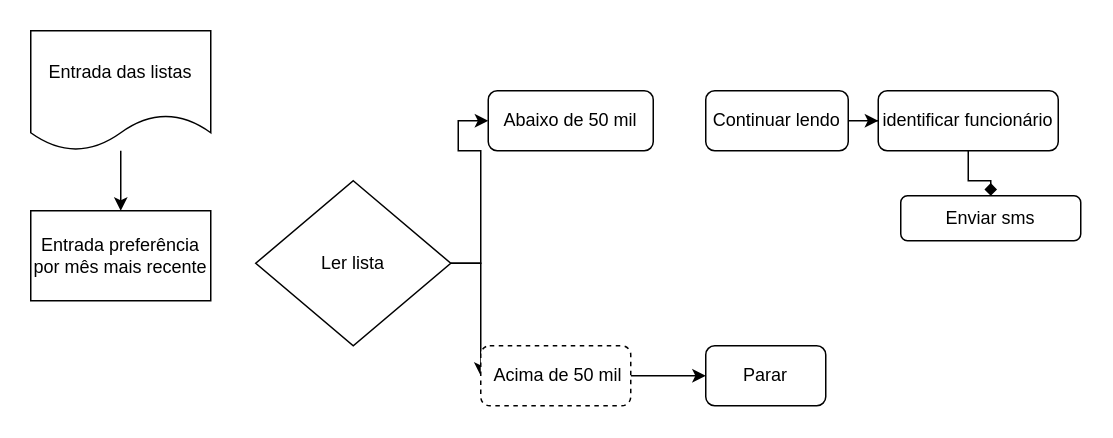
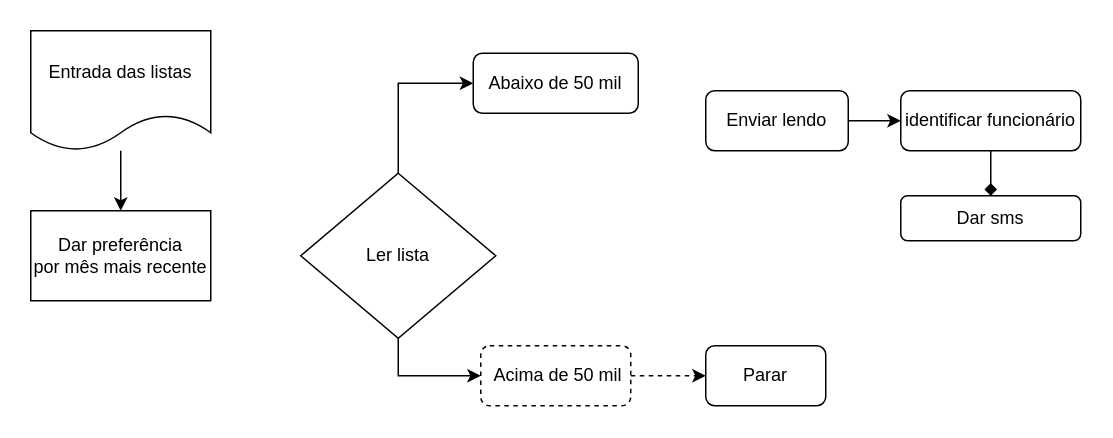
  <mxCell id="0" />
  <mxCell id="1" parent="0" />
  <mxCell id="2" style="edgeStyle=orthogonalEdgeStyle;rounded=0;orthogonalLoop=1;jettySize=auto;html=1;entryX=0;entryY=0.5;entryDx=0;entryDy=0;" edge="1" parent="1" source="4" target="10"><mxGeometry relative="1" as="geometry" /></mxCell>
  <mxCell id="3" style="edgeStyle=orthogonalEdgeStyle;rounded=0;orthogonalLoop=1;jettySize=auto;html=1;entryX=0;entryY=0.5;entryDx=0;entryDy=0;" edge="1" parent="1" source="4" target="6"><mxGeometry relative="1" as="geometry" /></mxCell>
- <mxCell id="4" value="Ler lista" style="rhombus;whiteSpace=wrap;html=1;rounded=0;" vertex="1" parent="1"><mxGeometry x="170" y="120" width="130" height="110" as="geometry" /></mxCell>
- <mxCell id="5" value="" style="edgeStyle=orthogonalEdgeStyle;rounded=0;orthogonalLoop=1;jettySize=auto;html=1;" edge="1" parent="1" source="6" target="11"><mxGeometry relative="1" as="geometry" /></mxCell>
+ <mxCell id="4" value="Ler lista" style="rhombus;whiteSpace=wrap;html=1;rounded=0;" vertex="1" parent="1"><mxGeometry x="200" y="115" width="130" height="110" as="geometry" /></mxCell>
+ <mxCell id="5" value="" style="edgeStyle=orthogonalEdgeStyle;rounded=0;orthogonalLoop=1;jettySize=auto;html=1;dashed=1;" edge="1" parent="1" source="6" target="11"><mxGeometry relative="1" as="geometry" /></mxCell>
  <mxCell id="6" value="&amp;nbsp;Acima de 50 mil" style="rounded=1;whiteSpace=wrap;html=1;dashed=1;" vertex="1" parent="1"><mxGeometry x="320" y="230" width="100" height="40" as="geometry" /></mxCell>
- <mxCell id="7" value="&lt;span&gt;Entrada preferência&lt;/span&gt;&lt;br&gt;&lt;span&gt;por mês mais recente&lt;/span&gt;" style="rounded=0;whiteSpace=wrap;html=1;" vertex="1" parent="1"><mxGeometry x="20" y="140" width="120" height="60" as="geometry" /></mxCell>
+ <mxCell id="7" value="&lt;span&gt;Dar preferência&lt;/span&gt;&lt;br&gt;&lt;span&gt;por mês mais recente&lt;/span&gt;" style="rounded=0;whiteSpace=wrap;html=1;" vertex="1" parent="1"><mxGeometry x="20" y="140" width="120" height="60" as="geometry" /></mxCell>
  <mxCell id="8" value="" style="edgeStyle=orthogonalEdgeStyle;rounded=0;orthogonalLoop=1;jettySize=auto;html=1;" edge="1" parent="1" source="9" target="7"><mxGeometry relative="1" as="geometry" /></mxCell>
  <mxCell id="9" value="Entrada das listas" style="shape=document;whiteSpace=wrap;html=1;boundedLbl=1;" vertex="1" parent="1"><mxGeometry x="20" y="20" width="120" height="80" as="geometry" /></mxCell>
- <mxCell id="10" value="Abaixo de 50 mil" style="rounded=1;whiteSpace=wrap;html=1;" vertex="1" parent="1"><mxGeometry x="325" y="60" width="110" height="40" as="geometry" /></mxCell>
+ <mxCell id="10" value="Abaixo de 50 mil" style="rounded=1;whiteSpace=wrap;html=1;" vertex="1" parent="1"><mxGeometry x="315" y="35" width="110" height="40" as="geometry" /></mxCell>
  <mxCell id="11" value="Parar" style="rounded=1;whiteSpace=wrap;html=1;" vertex="1" parent="1"><mxGeometry x="470" y="230" width="80" height="40" as="geometry" /></mxCell>
  <mxCell id="12" value="" style="edgeStyle=orthogonalEdgeStyle;rounded=0;orthogonalLoop=1;jettySize=auto;html=1;" edge="1" parent="1" source="13" target="15"><mxGeometry relative="1" as="geometry" /></mxCell>
- <mxCell id="13" value="Continuar lendo" style="whiteSpace=wrap;html=1;rounded=1;" vertex="1" parent="1"><mxGeometry x="470" y="60" width="95" height="40" as="geometry" /></mxCell>
+ <mxCell id="13" value="Enviar lendo" style="whiteSpace=wrap;html=1;rounded=1;" vertex="1" parent="1"><mxGeometry x="470" y="60" width="95" height="40" as="geometry" /></mxCell>
  <mxCell id="14" value="" style="edgeStyle=orthogonalEdgeStyle;rounded=0;orthogonalLoop=1;jettySize=auto;html=1;endArrow=diamond;" edge="1" parent="1" source="15" target="16"><mxGeometry relative="1" as="geometry" /></mxCell>
- <mxCell id="15" value="identificar funcionário" style="whiteSpace=wrap;html=1;rounded=1;" vertex="1" parent="1"><mxGeometry x="585" y="60" width="120" height="40" as="geometry" /></mxCell>
- <mxCell id="16" value="Enviar sms" style="whiteSpace=wrap;html=1;rounded=1;" vertex="1" parent="1"><mxGeometry x="600" y="130" width="120" height="30" as="geometry" /></mxCell>
+ <mxCell id="15" value="identificar funcionário" style="whiteSpace=wrap;html=1;rounded=1;" vertex="1" parent="1"><mxGeometry x="600" y="60" width="120" height="40" as="geometry" /></mxCell>
+ <mxCell id="16" value="Dar sms" style="whiteSpace=wrap;html=1;rounded=1;" vertex="1" parent="1"><mxGeometry x="600" y="130" width="120" height="30" as="geometry" /></mxCell>
